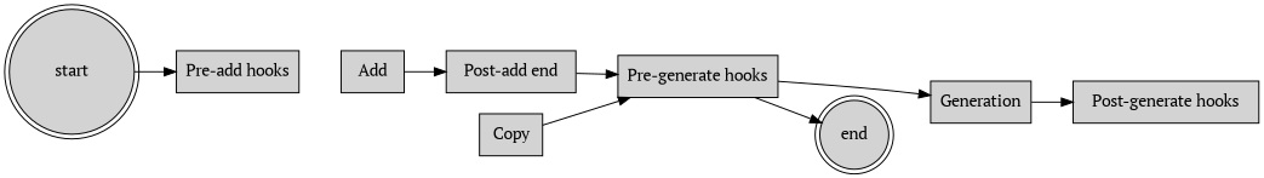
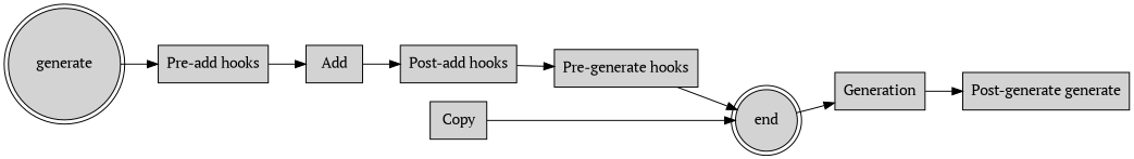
  digraph {
    fgcolor="#000000ff"
    fontcolor="#000000ff"
    fontname="PT Serif"
    rankdir=LR
    node [fgcolor="#000000ff" fontname="PT Serif" shape=rectangle style=filled]
    edge [fgcolor="#000000ff" fontname="PT Serif"]
-   start [shape=doublecircle]
+   start [shape=doublecircle label=generate]
    n2 [label="Pre-add hooks"]
    n3 [label=Add]
    end [shape=doublecircle]
-   n5 [label="Post-add end"]
+   n5 [label="Post-add hooks"]
    n6 [label="Pre-generate hooks"]
    n7 [label=Copy]
    n8 [label=Generation]
-   n9 [label="Post-generate hooks"]
+   n9 [label="Post-generate generate"]
    start -> n2
+   n2 -> n3
    n3 -> n5
    n5 -> n6
    n6 -> end
-   n6 -> n8
-   n7 -> n6
+   end -> n8
+   n7 -> end
    n8 -> n9
  }
